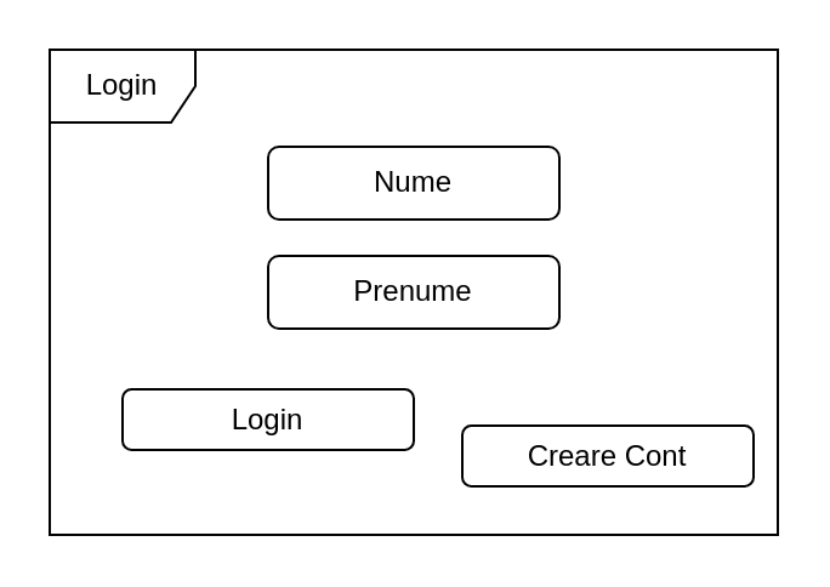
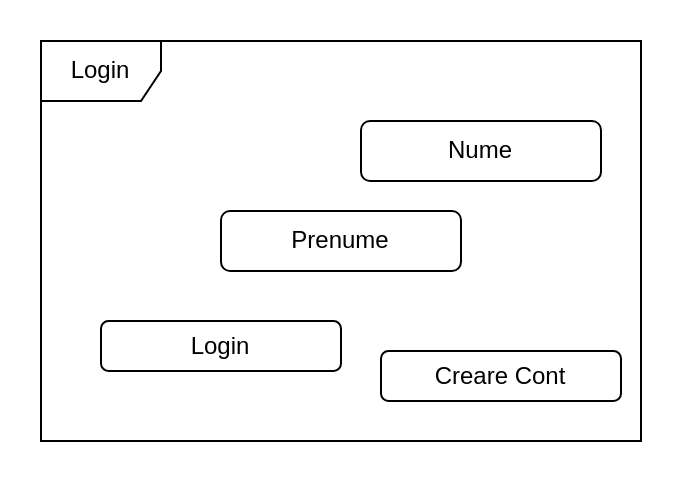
  <mxCell id="0" />
  <mxCell id="1" parent="0" />
  <mxCell id="2" value="Login" style="shape=umlFrame;whiteSpace=wrap;html=1;" vertex="1" parent="1"><mxGeometry x="20" y="20" width="300" height="200" as="geometry" /></mxCell>
- <mxCell id="3" value="Nume" style="rounded=1;whiteSpace=wrap;html=1;" vertex="1" parent="1"><mxGeometry x="110" y="60" width="120" height="30" as="geometry" /></mxCell>
+ <mxCell id="3" value="Nume" style="rounded=1;whiteSpace=wrap;html=1;" vertex="1" parent="1"><mxGeometry x="180" y="60" width="120" height="30" as="geometry" /></mxCell>
  <mxCell id="4" value="Prenume" style="rounded=1;whiteSpace=wrap;html=1;" vertex="1" parent="1"><mxGeometry x="110" y="105" width="120" height="30" as="geometry" /></mxCell>
  <mxCell id="5" value="Login" style="rounded=1;whiteSpace=wrap;html=1;" vertex="1" parent="1"><mxGeometry x="50" y="160" width="120" height="25" as="geometry" /></mxCell>
  <mxCell id="6" value="Creare Cont" style="rounded=1;whiteSpace=wrap;html=1;" vertex="1" parent="1"><mxGeometry x="190" y="175" width="120" height="25" as="geometry" /></mxCell>
